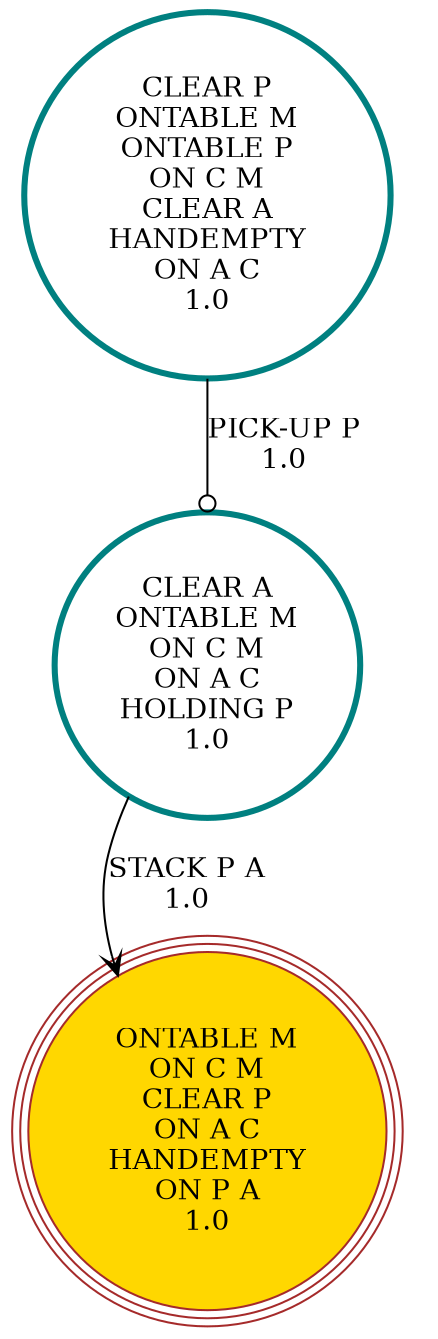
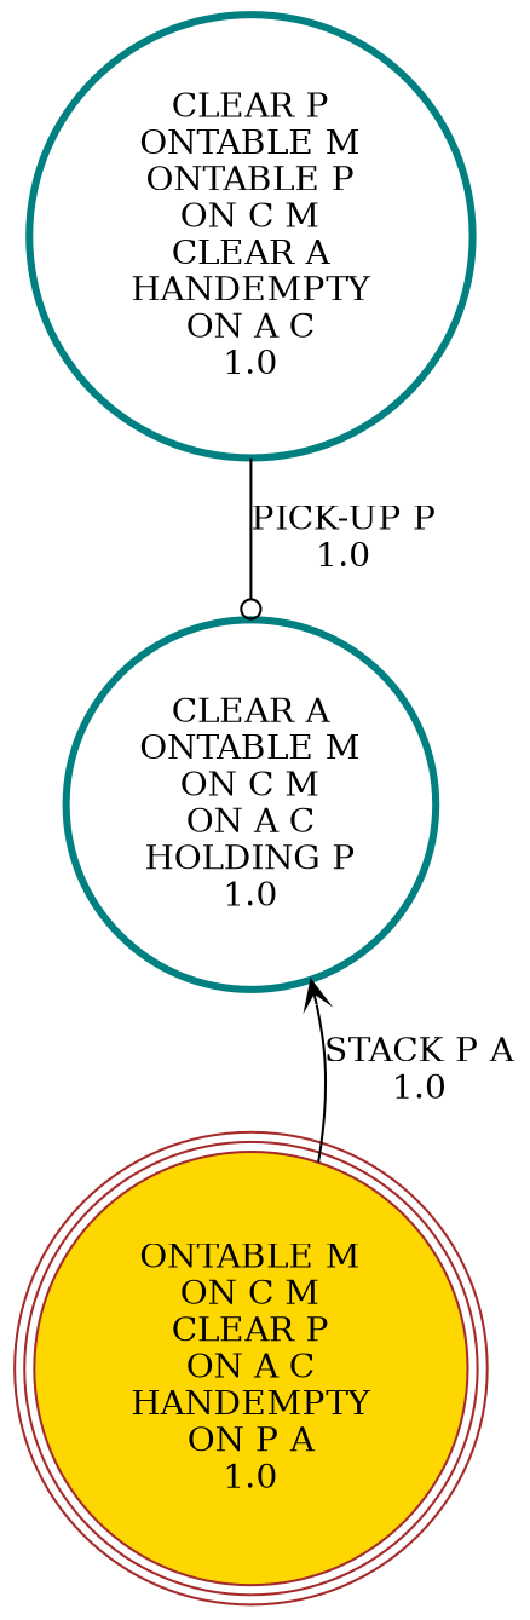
  digraph {
    node [penwidth=3 shape=circle color=teal]
    "CLEAR A\nONTABLE M\nON C M\nON A C\nHOLDING P\n1.0\n"
    "ONTABLE M\nON C M\nCLEAR P\nON A C\nHANDEMPTY\nON P A\n1.0\n" [color=brown fillcolor=gold peripheries=3 style=filled penwidth=""]
    "CLEAR P\nONTABLE M\nONTABLE P\nON C M\nCLEAR A\nHANDEMPTY\nON A C\n1.0\n"
-   "CLEAR A\nONTABLE M\nON C M\nON A C\nHOLDING P\n1.0\n" -> "ONTABLE M\nON C M\nCLEAR P\nON A C\nHANDEMPTY\nON P A\n1.0\n" [label="STACK P A\n1.0\n" arrowhead=vee]
+   "ONTABLE M\nON C M\nCLEAR P\nON A C\nHANDEMPTY\nON P A\n1.0\n" -> "CLEAR A\nONTABLE M\nON C M\nON A C\nHOLDING P\n1.0\n" [label="STACK P A\n1.0\n" arrowhead=vee]
    "CLEAR P\nONTABLE M\nONTABLE P\nON C M\nCLEAR A\nHANDEMPTY\nON A C\n1.0\n" -> "CLEAR A\nONTABLE M\nON C M\nON A C\nHOLDING P\n1.0\n" [label="PICK-UP P\n1.0\n" arrowhead=odot]
  }
